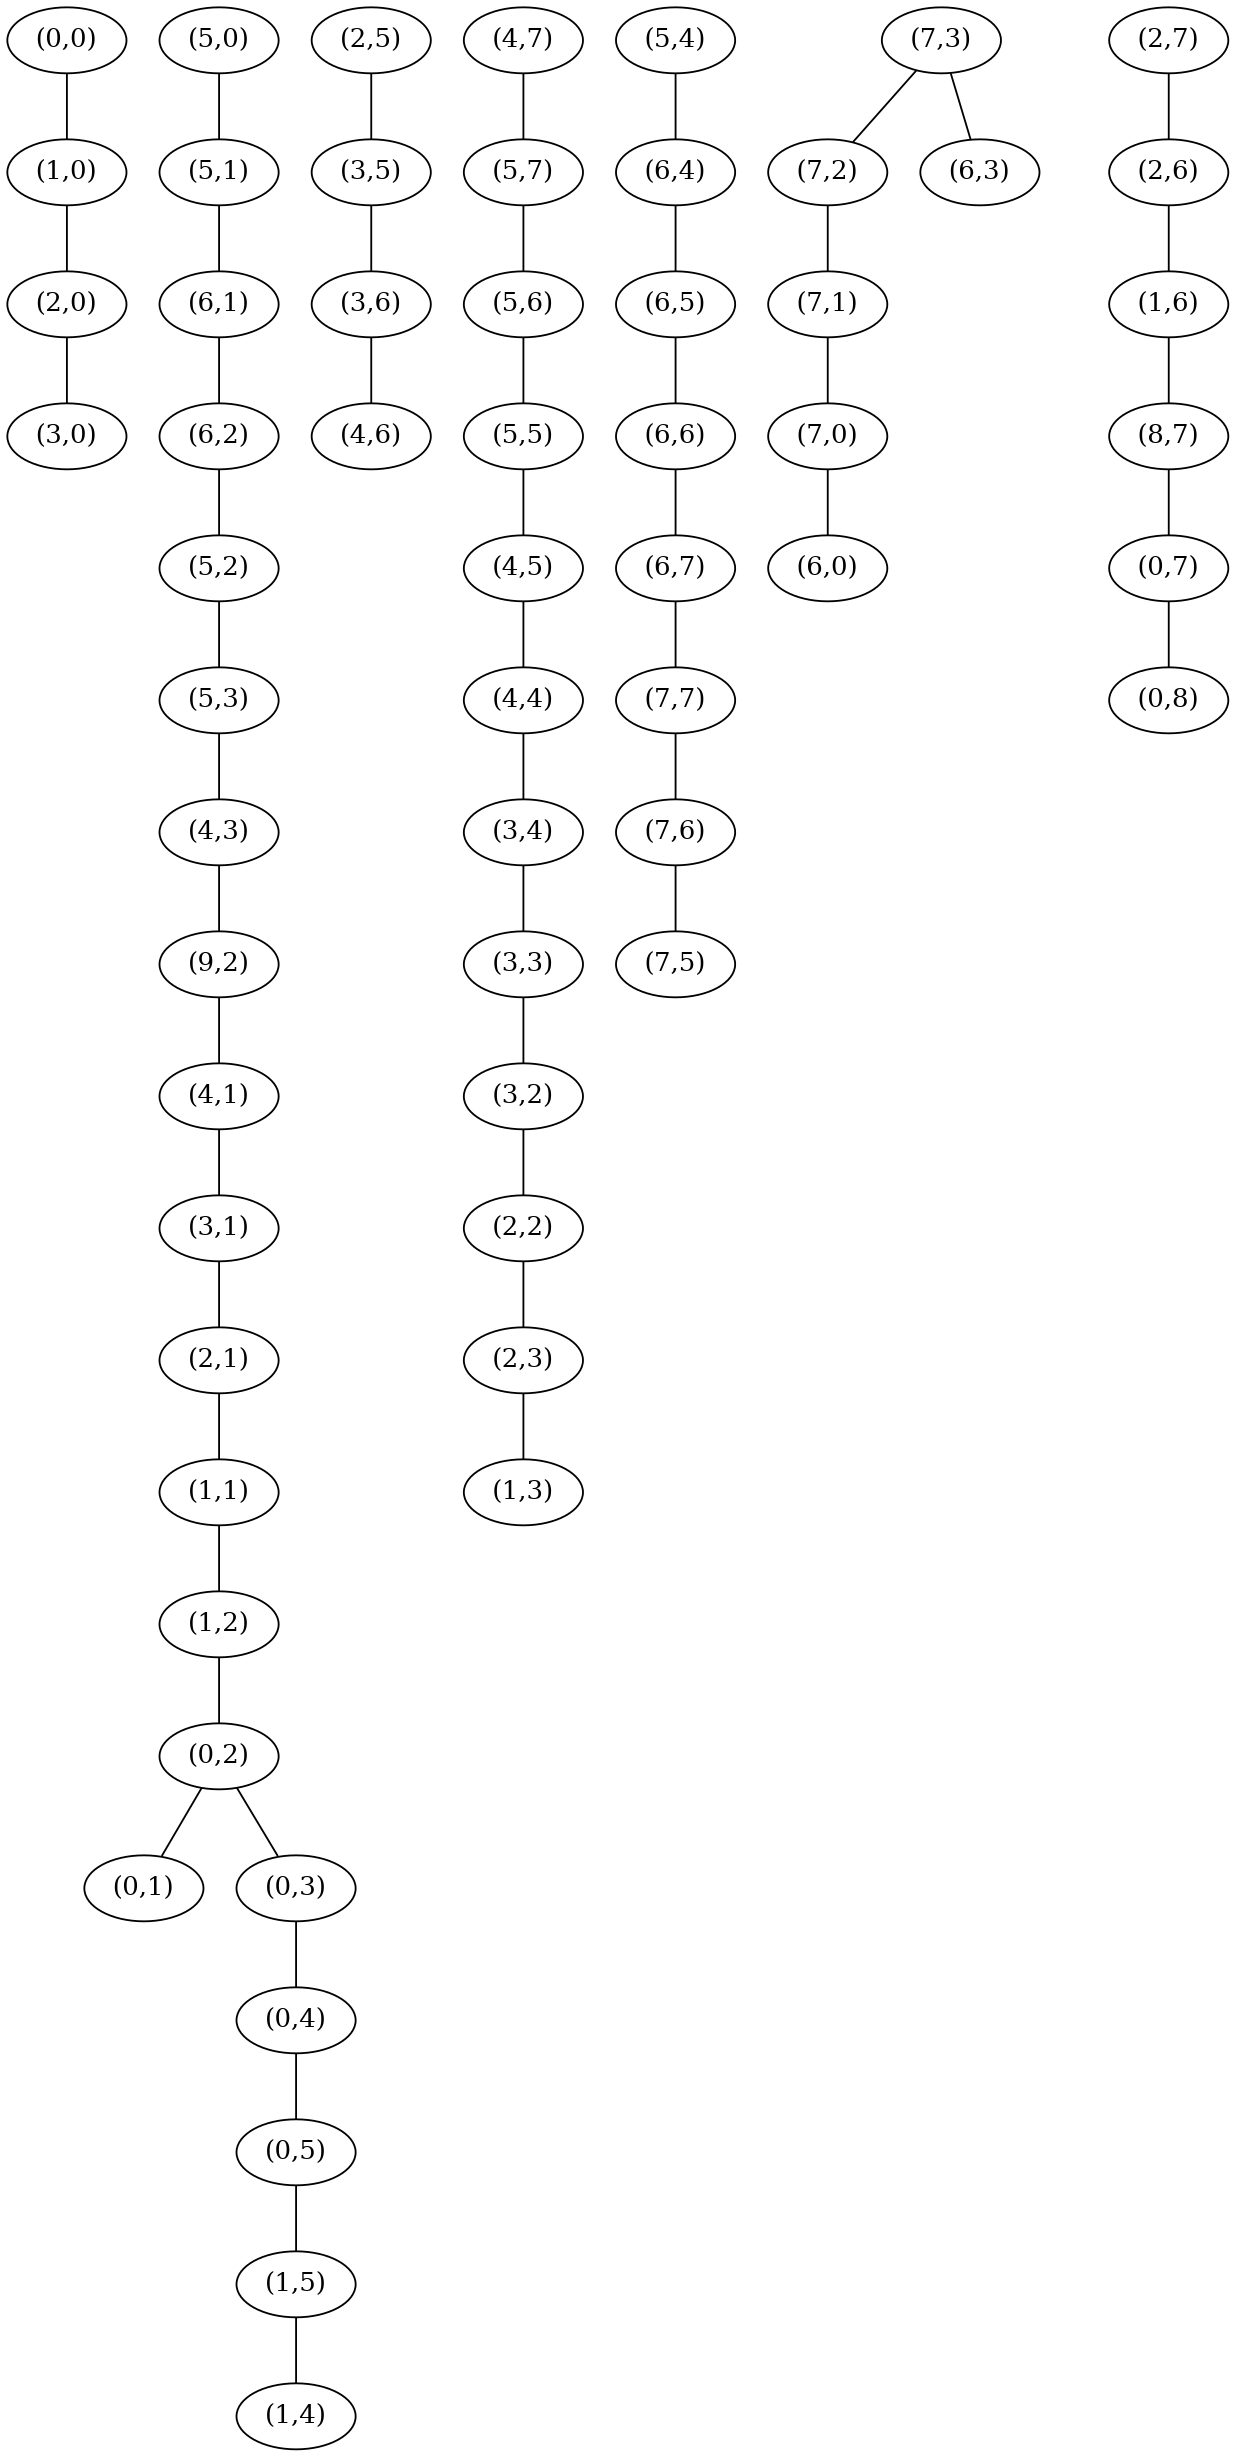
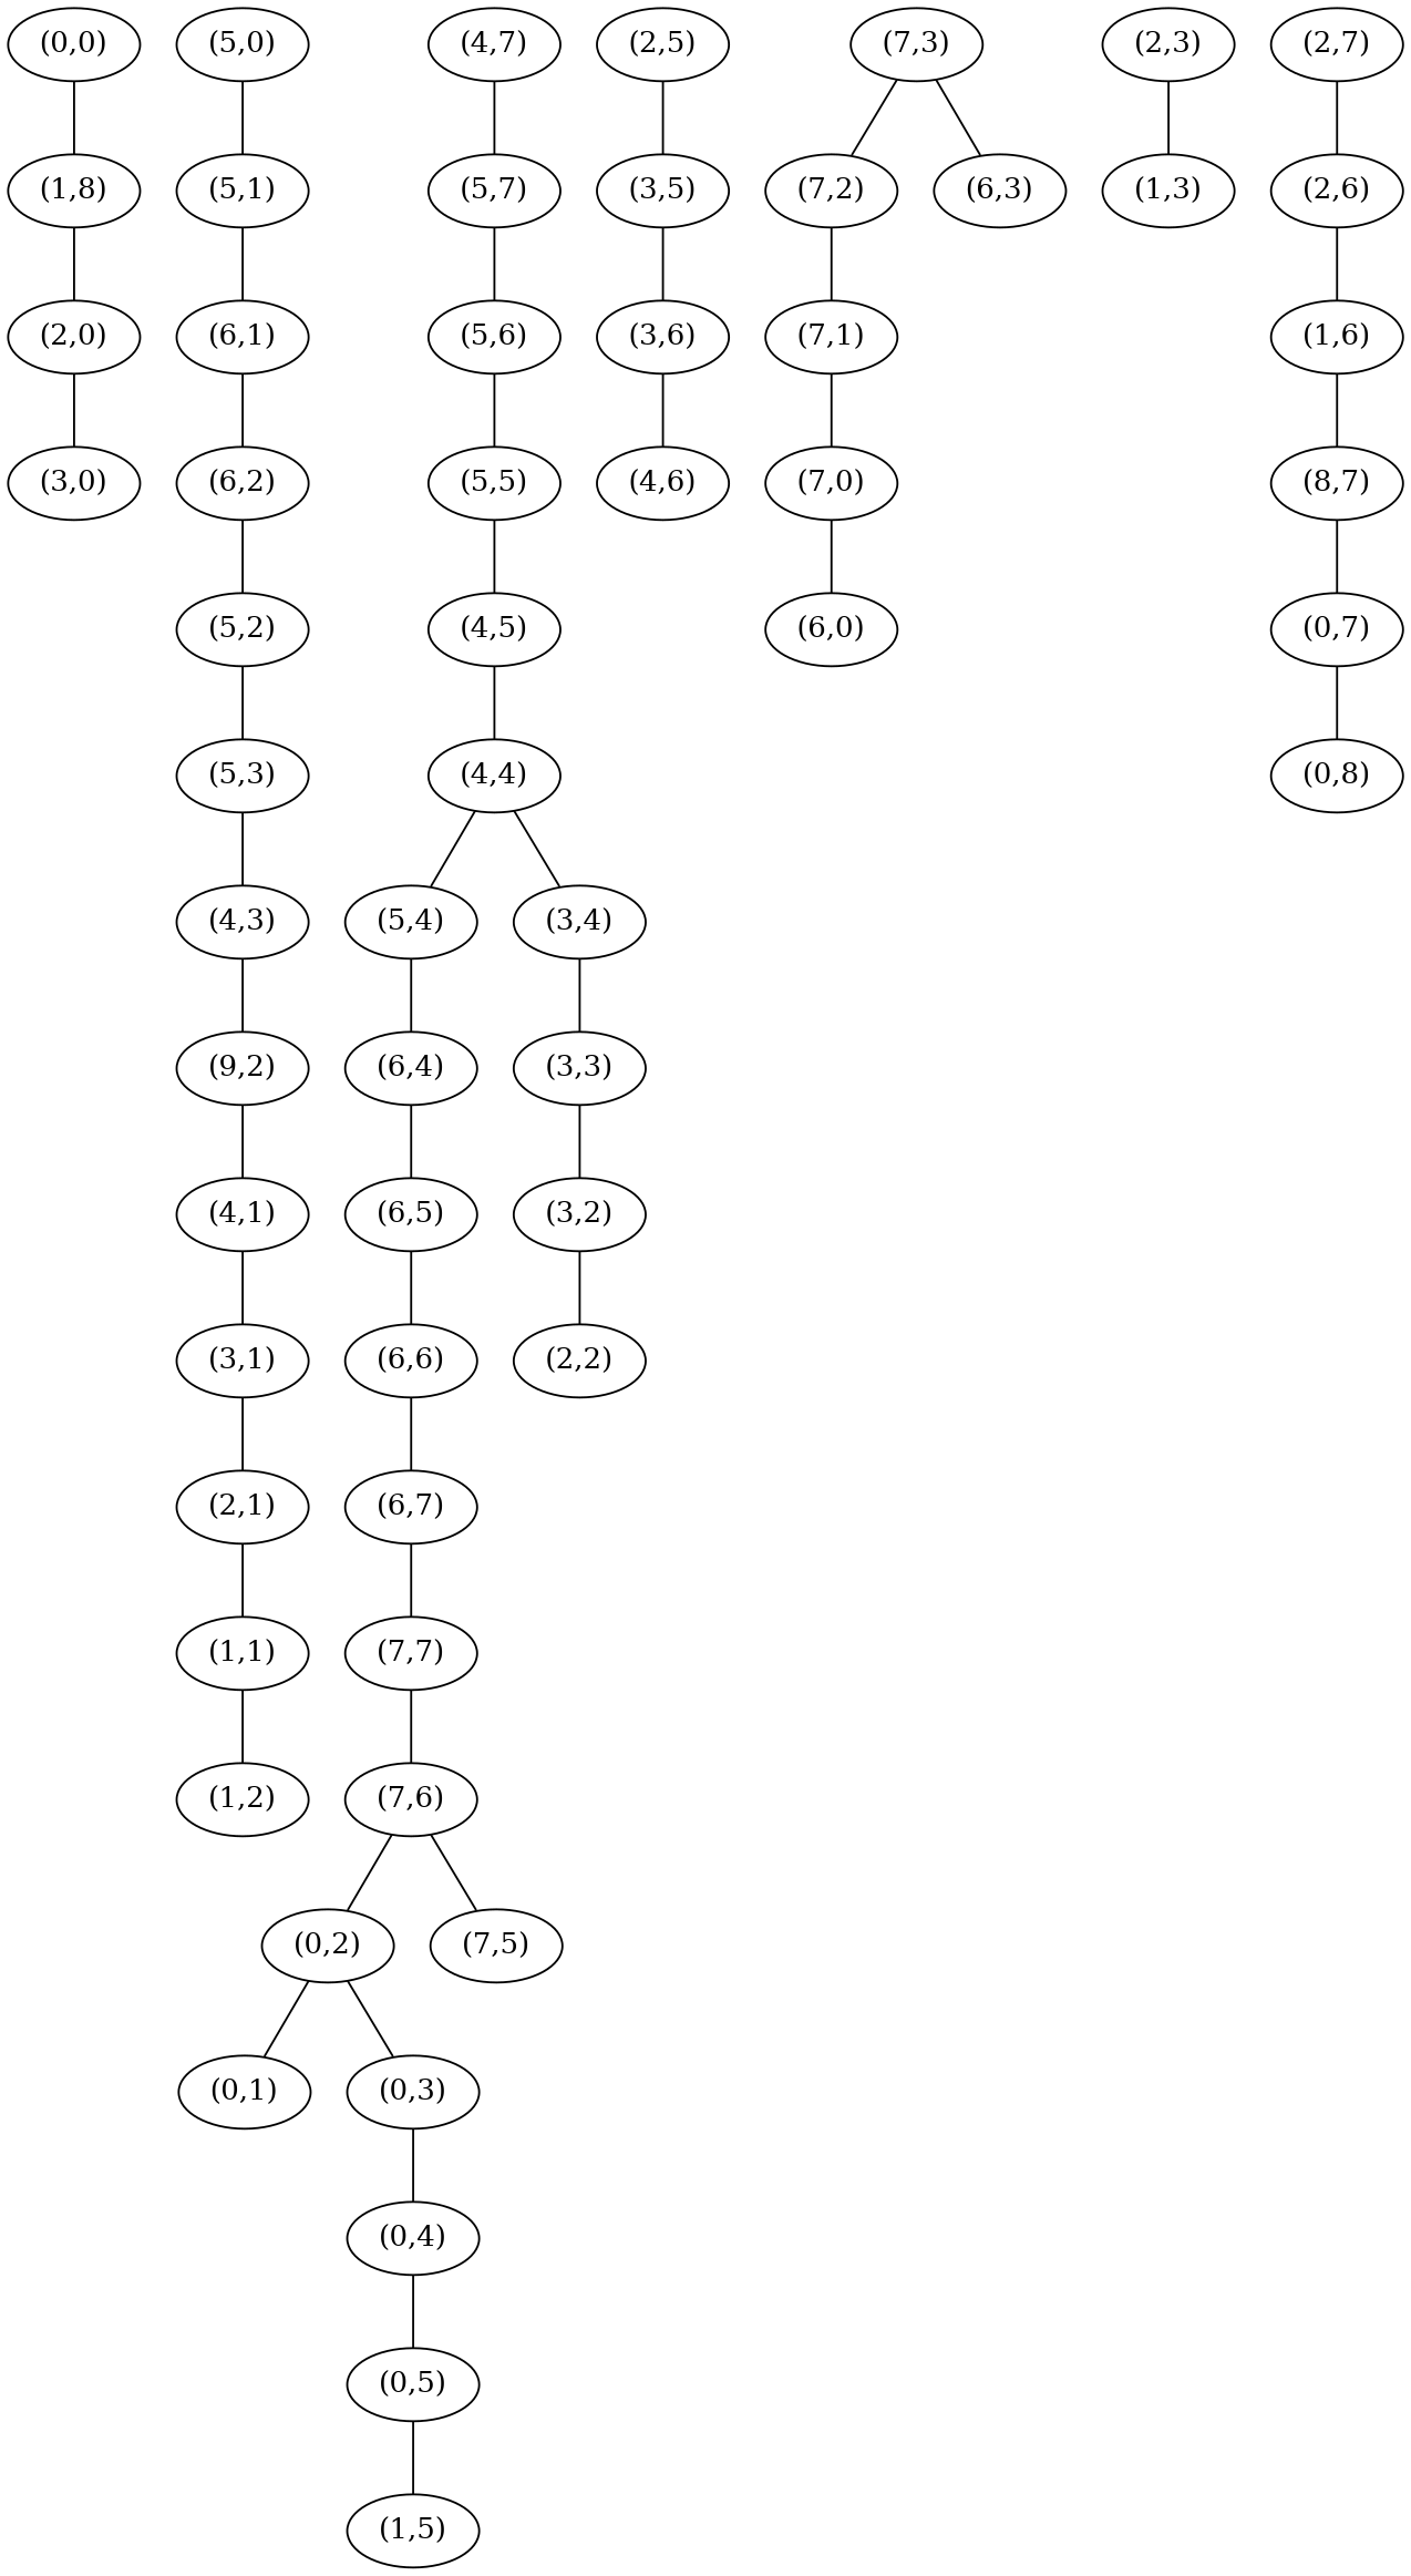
  graph {
    "(0,0)"
-   "(1,0)"
+   "(1,0)" [label="(1,8)"]
    "(2,0)"
    "(3,0)"
    "(5,0)"
    "(5,1)"
    "(6,1)"
    "(6,2)"
    "(5,2)"
    "(5,3)"
    "(4,3)"
    n12 [label="(9,2)"]
    "(4,1)"
    "(3,1)"
    "(2,1)"
    "(1,1)"
    "(1,2)"
    "(0,2)"
    "(0,1)"
    "(0,3)"
    "(0,4)"
    "(0,5)"
    "(1,5)"
-   "(1,4)"
    "(2,5)"
    "(3,5)"
    "(3,6)"
    "(4,6)"
    "(4,7)"
    "(5,7)"
    "(5,6)"
    "(5,5)"
    "(4,5)"
    "(4,4)"
    "(5,4)"
    "(3,4)"
    "(6,4)"
    "(3,3)"
    "(6,5)"
    "(6,6)"
    "(6,7)"
    "(7,7)"
    "(7,6)"
    "(7,5)"
    "(7,3)"
    "(7,2)"
    "(6,3)"
    "(7,1)"
    "(7,0)"
    "(6,0)"
    "(3,2)"
    "(2,2)"
    "(2,3)"
    "(1,3)"
    "(2,7)"
    "(2,6)"
    "(1,6)"
    n58 [label="(8,7)"]
    "(0,7)"
    n60 [label="(0,8)"]
    "(0,0)" -- "(1,0)"
    "(1,0)" -- "(2,0)"
    "(2,0)" -- "(3,0)"
    "(5,0)" -- "(5,1)"
    "(5,1)" -- "(6,1)"
    "(6,1)" -- "(6,2)"
    "(6,2)" -- "(5,2)"
    "(5,2)" -- "(5,3)"
    "(5,3)" -- "(4,3)"
    "(4,3)" -- n12
    n12 -- "(4,1)"
    "(4,1)" -- "(3,1)"
    "(3,1)" -- "(2,1)"
    "(2,1)" -- "(1,1)"
    "(1,1)" -- "(1,2)"
-   "(1,2)" -- "(0,2)"
+   "(7,6)" -- "(0,2)"
    "(0,2)" -- "(0,1)"
    "(0,2)" -- "(0,3)"
    "(0,3)" -- "(0,4)"
    "(0,4)" -- "(0,5)"
    "(0,5)" -- "(1,5)"
-   "(1,5)" -- "(1,4)"
    "(2,5)" -- "(3,5)"
    "(3,5)" -- "(3,6)"
    "(3,6)" -- "(4,6)"
    "(4,7)" -- "(5,7)"
    "(5,7)" -- "(5,6)"
    "(5,6)" -- "(5,5)"
    "(5,5)" -- "(4,5)"
    "(4,5)" -- "(4,4)"
+   "(4,4)" -- "(5,4)"
    "(4,4)" -- "(3,4)"
    "(5,4)" -- "(6,4)"
    "(3,4)" -- "(3,3)"
    "(6,4)" -- "(6,5)"
    "(3,3)" -- "(3,2)"
    "(6,5)" -- "(6,6)"
    "(6,6)" -- "(6,7)"
    "(6,7)" -- "(7,7)"
    "(7,7)" -- "(7,6)"
    "(7,6)" -- "(7,5)"
    "(7,3)" -- "(7,2)"
    "(7,3)" -- "(6,3)"
    "(7,2)" -- "(7,1)"
    "(7,1)" -- "(7,0)"
    "(7,0)" -- "(6,0)"
    "(3,2)" -- "(2,2)"
-   "(2,2)" -- "(2,3)"
    "(2,3)" -- "(1,3)"
    "(2,7)" -- "(2,6)"
    "(2,6)" -- "(1,6)"
    "(1,6)" -- n58
    n58 -- "(0,7)"
    "(0,7)" -- n60
  }
